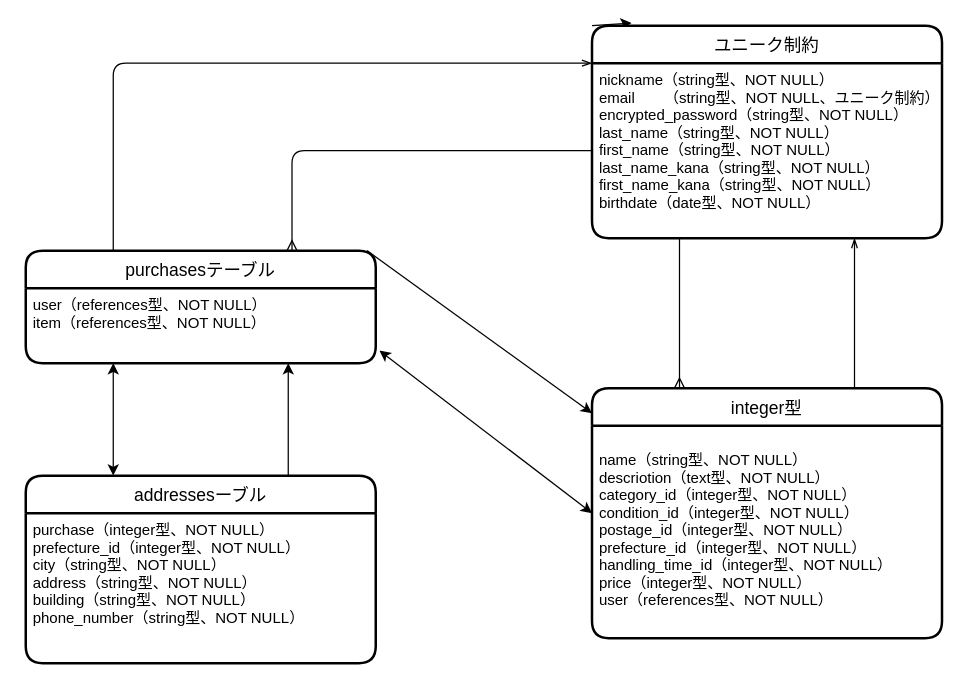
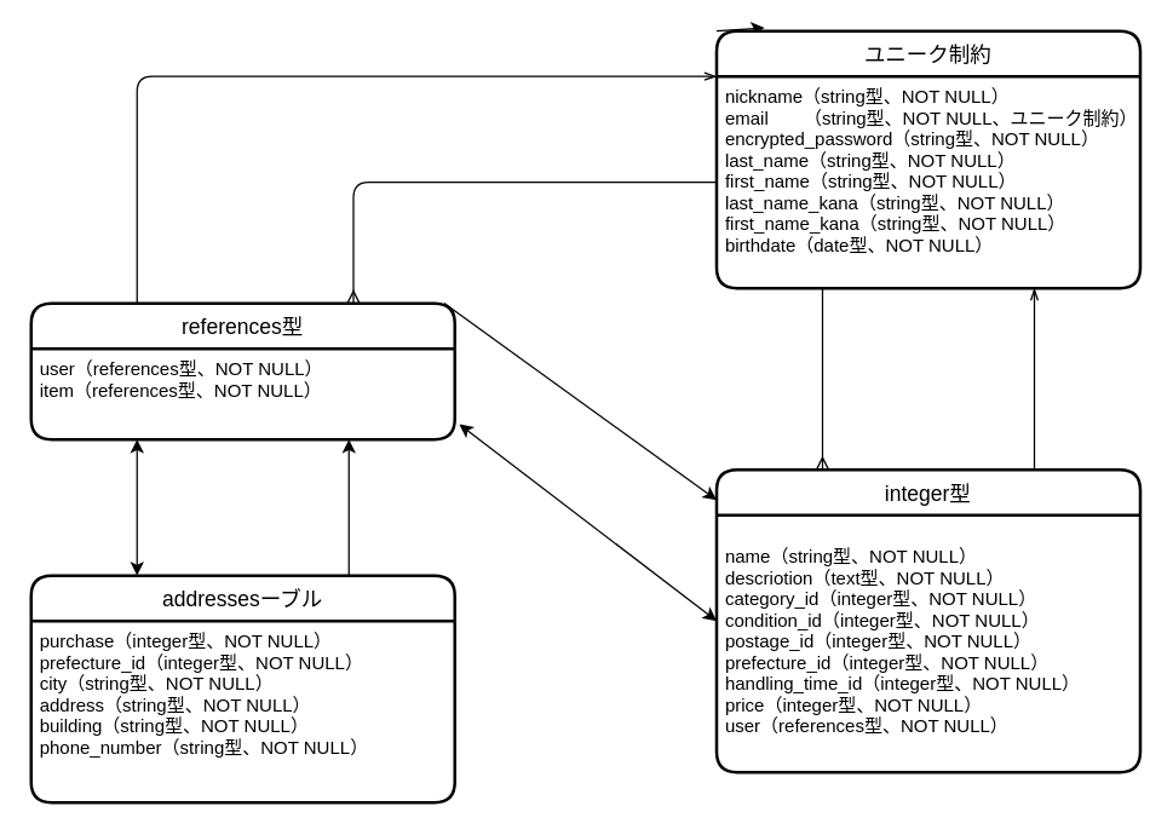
  <mxCell id="0" />
  <mxCell id="1" parent="0" />
  <mxCell id="2" style="edgeStyle=none;html=1;exitX=0;exitY=0;exitDx=0;exitDy=0;exitPerimeter=0;entryX=0.113;entryY=-0.012;entryDx=0;entryDy=0;entryPerimeter=0;" edge="1" parent="1" source="3" target="3"><mxGeometry relative="1" as="geometry"><mxPoint x="593" y="70" as="targetPoint" /></mxGeometry></mxCell>
  <mxCell id="3" value="ユニーク制約" style="swimlane;childLayout=stackLayout;horizontal=1;startSize=30;horizontalStack=0;rounded=1;fontSize=14;fontStyle=0;strokeWidth=2;resizeParent=0;resizeLast=1;shadow=0;dashed=0;align=center;" vertex="1" parent="1"><mxGeometry x="473" y="20" width="280" height="170" as="geometry" /></mxCell>
  <mxCell id="4" style="edgeStyle=none;html=1;entryX=0.5;entryY=1;entryDx=0;entryDy=0;" edge="1" parent="3" source="5" target="3"><mxGeometry relative="1" as="geometry" /></mxCell>
  <mxCell id="5" value="nickname（string型、NOT NULL）&#10;email       （string型、NOT NULL、ユニーク制約）&#10;encrypted_password（string型、NOT NULL）&#10;last_name（string型、NOT NULL）&#10;first_name（string型、NOT NULL）&#10;last_name_kana（string型、NOT NULL）&#10;first_name_kana（string型、NOT NULL）&#10;birthdate（date型、NOT NULL）" style="align=left;strokeColor=none;fillColor=none;spacingLeft=4;fontSize=12;verticalAlign=top;resizable=0;rotatable=0;part=1;" vertex="1" parent="3"><mxGeometry y="30" width="280" height="140" as="geometry" /></mxCell>
  <mxCell id="6" style="edgeStyle=none;html=1;exitX=0.75;exitY=0;exitDx=0;exitDy=0;entryX=0.75;entryY=1;entryDx=0;entryDy=0;endArrow=openThin;endFill=0;" edge="1" parent="1" source="7" target="5"><mxGeometry relative="1" as="geometry" /></mxCell>
  <mxCell id="7" value="integer型" style="swimlane;childLayout=stackLayout;horizontal=1;startSize=30;horizontalStack=0;rounded=1;fontSize=14;fontStyle=0;strokeWidth=2;resizeParent=0;resizeLast=1;shadow=0;dashed=0;align=center;" vertex="1" parent="1"><mxGeometry x="473" y="310" width="280" height="200" as="geometry" /></mxCell>
  <mxCell id="8" style="edgeStyle=none;html=1;entryX=0.5;entryY=1;entryDx=0;entryDy=0;" edge="1" parent="7" source="9" target="7"><mxGeometry relative="1" as="geometry" /></mxCell>
  <mxCell id="9" value="&#10;name（string型、NOT NULL）&#10;descriotion（text型、NOT NULL）&#10;category_id（integer型、NOT NULL）&#10;condition_id（integer型、NOT NULL）&#10;postage_id（integer型、NOT NULL）&#10;prefecture_id（integer型、NOT NULL）&#10;handling_time_id（integer型、NOT NULL）&#10;price（integer型、NOT NULL）&#10;user（references型、NOT NULL）" style="align=left;strokeColor=none;fillColor=none;spacingLeft=4;fontSize=12;verticalAlign=top;resizable=0;rotatable=0;part=1;" vertex="1" parent="7"><mxGeometry y="30" width="280" height="170" as="geometry" /></mxCell>
  <mxCell id="10" style="edgeStyle=none;html=1;exitX=0.25;exitY=0;exitDx=0;exitDy=0;endArrow=openThin;endFill=0;entryX=0;entryY=0;entryDx=0;entryDy=0;" edge="1" parent="1" source="12" target="5"><mxGeometry relative="1" as="geometry"><mxPoint x="223" y="90" as="targetPoint" /><Array as="points"><mxPoint x="90" y="50" /></Array></mxGeometry></mxCell>
  <mxCell id="11" style="edgeStyle=none;html=1;exitX=0.975;exitY=0;exitDx=0;exitDy=0;startArrow=none;startFill=0;endArrow=classic;endFill=1;exitPerimeter=0;" edge="1" parent="1" source="12"><mxGeometry relative="1" as="geometry"><mxPoint x="473" y="330" as="targetPoint" /></mxGeometry></mxCell>
- <mxCell id="12" value="purchasesテーブル" style="swimlane;childLayout=stackLayout;horizontal=1;startSize=30;horizontalStack=0;rounded=1;fontSize=14;fontStyle=0;strokeWidth=2;resizeParent=0;resizeLast=1;shadow=0;dashed=0;align=center;" vertex="1" parent="1"><mxGeometry x="20" y="200" width="280" height="90" as="geometry" /></mxCell>
+ <mxCell id="12" value="references型" style="swimlane;childLayout=stackLayout;horizontal=1;startSize=30;horizontalStack=0;rounded=1;fontSize=14;fontStyle=0;strokeWidth=2;resizeParent=0;resizeLast=1;shadow=0;dashed=0;align=center;" vertex="1" parent="1"><mxGeometry x="20" y="200" width="280" height="90" as="geometry" /></mxCell>
  <mxCell id="13" style="edgeStyle=none;html=1;entryX=0.5;entryY=1;entryDx=0;entryDy=0;" edge="1" parent="12" source="14" target="12"><mxGeometry relative="1" as="geometry" /></mxCell>
  <mxCell id="14" value="user（references型、NOT NULL）&#10;item（references型、NOT NULL）" style="align=left;strokeColor=none;fillColor=none;spacingLeft=4;fontSize=12;verticalAlign=top;resizable=0;rotatable=0;part=1;" vertex="1" parent="12"><mxGeometry y="30" width="280" height="60" as="geometry" /></mxCell>
  <mxCell id="15" style="edgeStyle=none;html=1;exitX=0.75;exitY=0;exitDx=0;exitDy=0;entryX=0.75;entryY=1;entryDx=0;entryDy=0;startArrow=none;startFill=0;endArrow=classic;endFill=1;" edge="1" parent="1" source="16" target="14"><mxGeometry relative="1" as="geometry" /></mxCell>
  <mxCell id="16" value="addressesーブル" style="swimlane;childLayout=stackLayout;horizontal=1;startSize=30;horizontalStack=0;rounded=1;fontSize=14;fontStyle=0;strokeWidth=2;resizeParent=0;resizeLast=1;shadow=0;dashed=0;align=center;" vertex="1" parent="1"><mxGeometry x="20" y="380" width="280" height="150" as="geometry" /></mxCell>
  <mxCell id="17" style="edgeStyle=none;html=1;entryX=0.5;entryY=1;entryDx=0;entryDy=0;" edge="1" parent="16" source="18" target="16"><mxGeometry relative="1" as="geometry" /></mxCell>
  <mxCell id="18" value="purchase（integer型、NOT NULL）&#10;prefecture_id（integer型、NOT NULL）&#10;city（string型、NOT NULL）&#10;address（string型、NOT NULL）&#10;building（string型、NOT NULL）&#10;phone_number（string型、NOT NULL）" style="align=left;strokeColor=none;fillColor=none;spacingLeft=4;fontSize=12;verticalAlign=top;resizable=0;rotatable=0;part=1;" vertex="1" parent="16"><mxGeometry y="30" width="280" height="120" as="geometry" /></mxCell>
  <mxCell id="19" style="edgeStyle=none;html=1;exitX=0.25;exitY=1;exitDx=0;exitDy=0;entryX=0.25;entryY=0;entryDx=0;entryDy=0;endArrow=ERmany;endFill=0;" edge="1" parent="1" source="5" target="7"><mxGeometry relative="1" as="geometry" /></mxCell>
  <mxCell id="20" style="html=1;exitX=0;exitY=0.5;exitDx=0;exitDy=0;endArrow=ERmany;endFill=0;startArrow=none;startFill=0;" edge="1" parent="1" source="5"><mxGeometry relative="1" as="geometry"><mxPoint x="233" y="200" as="targetPoint" /><Array as="points"><mxPoint x="233" y="120" /></Array></mxGeometry></mxCell>
  <mxCell id="21" style="edgeStyle=none;html=1;exitX=0.25;exitY=1;exitDx=0;exitDy=0;entryX=0.25;entryY=0;entryDx=0;entryDy=0;startArrow=classic;startFill=1;endArrow=classic;endFill=1;" edge="1" parent="1" source="14" target="16"><mxGeometry relative="1" as="geometry" /></mxCell>
  <mxCell id="22" style="edgeStyle=none;html=1;startArrow=classic;startFill=1;endArrow=classic;endFill=1;" edge="1" parent="1"><mxGeometry relative="1" as="geometry"><mxPoint x="303" y="280" as="sourcePoint" /><mxPoint x="473" y="410" as="targetPoint" /></mxGeometry></mxCell>
